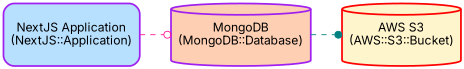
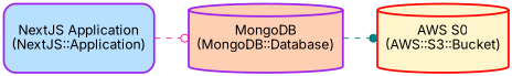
  digraph {
    fontname=Inter
    rankdir=LR
    node [color=purple fontname=Inter shape=cylinder style="filled,bold,rounded"]
    edge [fontname=Inter style=dashed]
    n1 [fillcolor="#B7E0FF" height=1 label="NextJS Application\n(NextJS::Application)" shape=rectangle]
    n2 [fillcolor="#FFCFB3" height=1 label="MongoDB\n(MongoDB::Database)"]
-   n3 [color=red fillcolor="#FFF5CD" height=1 label="AWS S3\n(AWS::S3::Bucket)"]
+   n3 [color=red fillcolor="#FFF5CD" height=1 label="AWS S0\n(AWS::S3::Bucket)"]
    n1 -> n2 [arrowhead=odot color=deeppink]
    n2 -> n3 [arrowhead=dot color=teal]
  }
